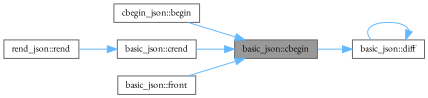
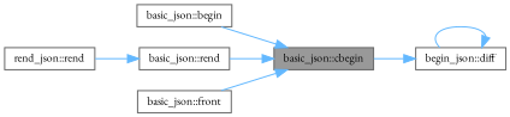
  digraph {
    fontname="EB Garamond"
    rankdir=RL
    node [color=grey40 fillcolor=white fontname="EB Garamond" fontsize=10 shape=box style=filled]
    edge [color=steelblue1 dir=back fontname="EB Garamond" fontsize=10 labelfontname=Helvetica labelfontsize=10 style=solid]
    n1 [color=gray40 fillcolor=grey60 fontcolor=black height=0.2 label="basic_json::cbegin" width=0.4]
-   n2 [height=0.2 label="cbegin_json::begin" width=0.4]
-   n3 [height=0.2 label="basic_json::crend" width=0.4]
+   n2 [height=0.2 label="basic_json::begin" width=0.4]
+   n3 [height=0.2 label="basic_json::rend" width=0.4]
    n4 [height=0.2 label="basic_json::front" width=0.4]
    n5 [height=0.2 label="rend_json::rend" width=0.4]
-   n6 [height=0.2 label="basic_json::diff" width=0.4]
+   n6 [height=0.2 label="begin_json::diff" width=0.4]
    n1 -> n2
    n1 -> n3
    n1 -> n4
    n3 -> n5
    n6 -> n1
    n6 -> n6
  }
